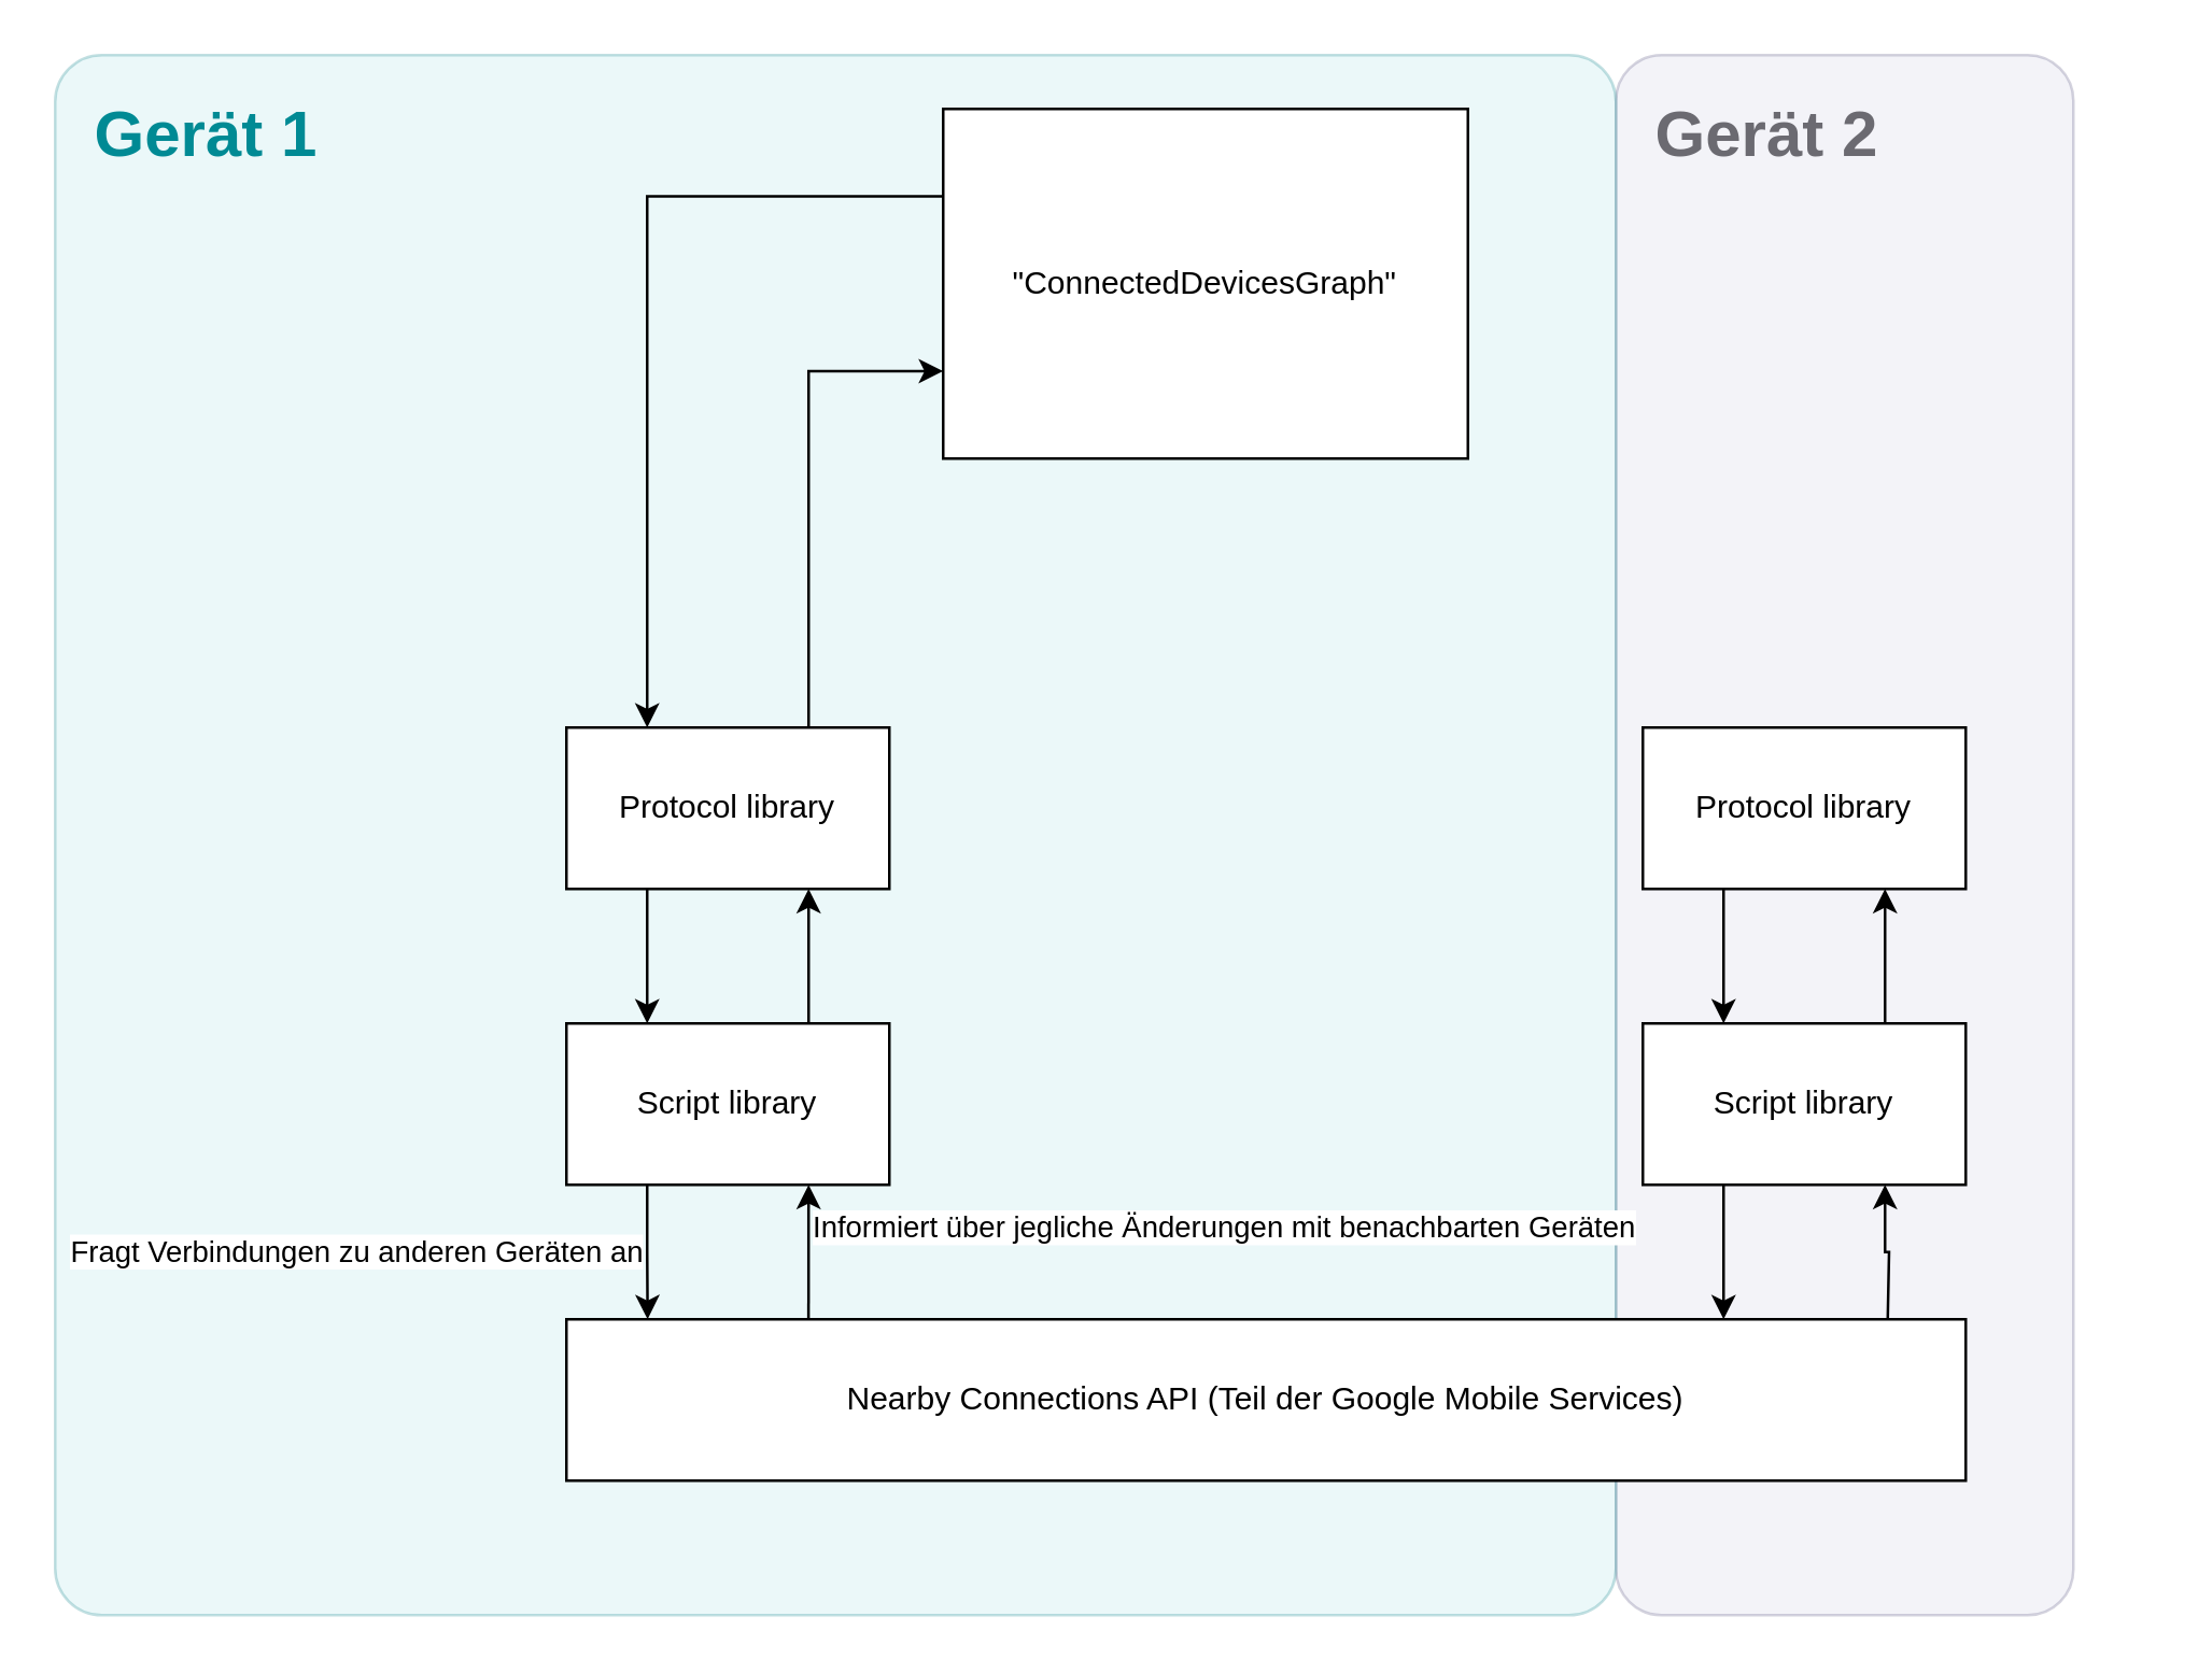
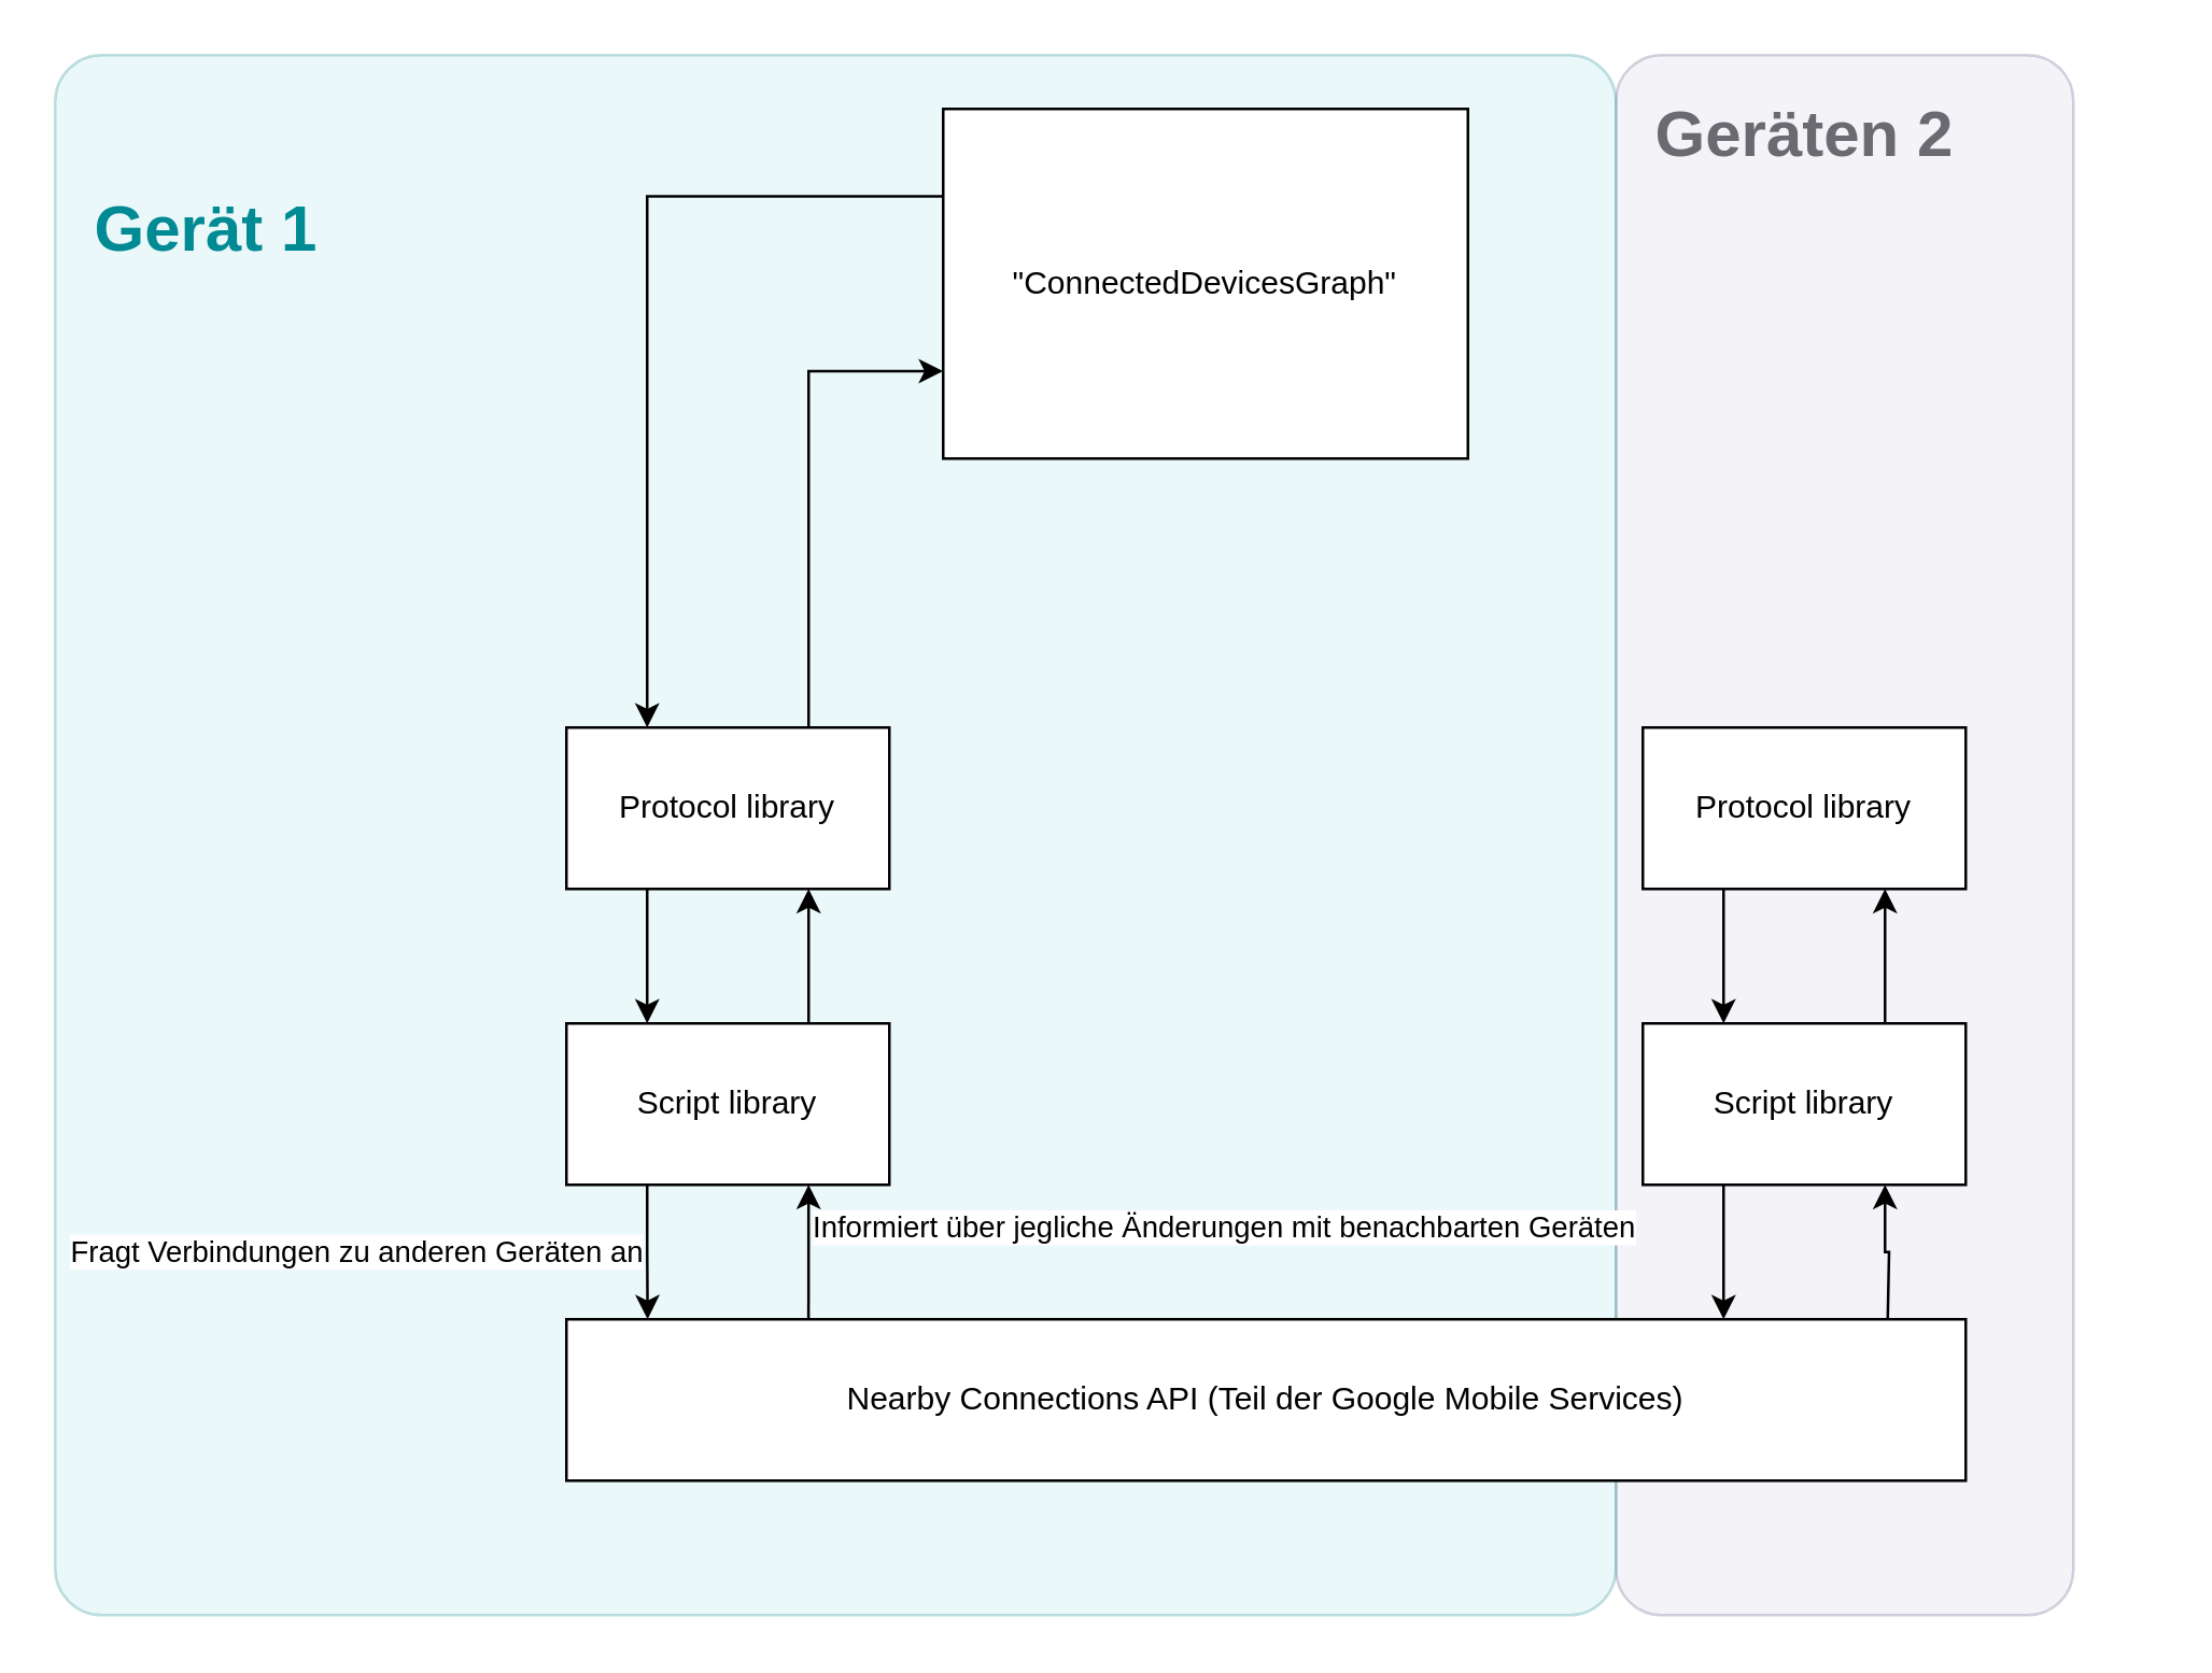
  <mxCell id="0" />
  <mxCell id="1" parent="0" />
  <mxCell id="2" value="" style="rounded=1;whiteSpace=wrap;html=1;fillColor=#d0cee2;opacity=25;strokeColor=#56517e;arcSize=10;" vertex="1" parent="1"><mxGeometry x="600" y="20" width="170" height="580" as="geometry" /></mxCell>
  <mxCell id="3" value="" style="rounded=1;whiteSpace=wrap;html=1;opacity=25;fillColor=#b0e3e6;strokeColor=#0e8088;gradientColor=none;glass=0;shadow=0;sketch=0;arcSize=3;" vertex="1" parent="1"><mxGeometry x="20" y="20" width="580" height="580" as="geometry" /></mxCell>
  <mxCell id="4" value="Nearby Connections API (Teil der Google Mobile Services)" style="rounded=0;whiteSpace=wrap;html=1;" vertex="1" parent="1"><mxGeometry x="210" y="490" width="520" height="60" as="geometry" /></mxCell>
  <mxCell id="5" value="Fragt Verbindungen zu anderen Geräten an" style="edgeStyle=orthogonalEdgeStyle;rounded=0;orthogonalLoop=1;jettySize=auto;html=1;exitX=0.25;exitY=1;exitDx=0;exitDy=0;entryX=0.058;entryY=0;entryDx=0;entryDy=0;entryPerimeter=0;labelPosition=left;verticalLabelPosition=middle;align=right;verticalAlign=middle;" edge="1" parent="1" source="8" target="4"><mxGeometry relative="1" as="geometry" /></mxCell>
  <mxCell id="6" value="Informiert über jegliche Änderungen mit benachbarten Geräten" style="edgeStyle=orthogonalEdgeStyle;rounded=0;orthogonalLoop=1;jettySize=auto;html=1;exitX=0.173;exitY=0;exitDx=0;exitDy=0;entryX=0.75;entryY=1;entryDx=0;entryDy=0;exitPerimeter=0;labelPosition=right;verticalLabelPosition=top;align=left;verticalAlign=bottom;" edge="1" parent="1" source="4" target="8"><mxGeometry relative="1" as="geometry" /></mxCell>
  <mxCell id="7" style="edgeStyle=orthogonalEdgeStyle;rounded=0;orthogonalLoop=1;jettySize=auto;html=1;exitX=0.75;exitY=0;exitDx=0;exitDy=0;entryX=0.75;entryY=1;entryDx=0;entryDy=0;" edge="1" parent="1" source="8" target="15"><mxGeometry relative="1" as="geometry" /></mxCell>
  <mxCell id="8" value="Script library" style="rounded=0;whiteSpace=wrap;html=1;" vertex="1" parent="1"><mxGeometry x="210" y="380" width="120" height="60" as="geometry" /></mxCell>
  <mxCell id="9" style="edgeStyle=orthogonalEdgeStyle;rounded=0;orthogonalLoop=1;jettySize=auto;html=1;exitX=0.25;exitY=1;exitDx=0;exitDy=0;" edge="1" parent="1" source="12"><mxGeometry relative="1" as="geometry"><mxPoint x="640" y="490" as="targetPoint" /></mxGeometry></mxCell>
  <mxCell id="10" style="edgeStyle=orthogonalEdgeStyle;rounded=0;orthogonalLoop=1;jettySize=auto;html=1;exitX=0.75;exitY=1;exitDx=0;exitDy=0;entryX=0.75;entryY=1;entryDx=0;entryDy=0;" edge="1" parent="1" target="12"><mxGeometry relative="1" as="geometry"><mxPoint x="701" y="490" as="sourcePoint" /></mxGeometry></mxCell>
  <mxCell id="11" style="edgeStyle=orthogonalEdgeStyle;rounded=0;orthogonalLoop=1;jettySize=auto;html=1;exitX=0.75;exitY=0;exitDx=0;exitDy=0;entryX=0.75;entryY=1;entryDx=0;entryDy=0;" edge="1" parent="1" source="12" target="17"><mxGeometry relative="1" as="geometry" /></mxCell>
  <mxCell id="12" value="Script library" style="rounded=0;whiteSpace=wrap;html=1;" vertex="1" parent="1"><mxGeometry x="610" y="380" width="120" height="60" as="geometry" /></mxCell>
  <mxCell id="13" style="edgeStyle=orthogonalEdgeStyle;rounded=0;orthogonalLoop=1;jettySize=auto;html=1;exitX=0.25;exitY=1;exitDx=0;exitDy=0;entryX=0.25;entryY=0;entryDx=0;entryDy=0;" edge="1" parent="1" source="15" target="8"><mxGeometry relative="1" as="geometry" /></mxCell>
  <mxCell id="14" style="edgeStyle=orthogonalEdgeStyle;rounded=0;orthogonalLoop=1;jettySize=auto;html=1;exitX=0.75;exitY=0;exitDx=0;exitDy=0;entryX=0;entryY=0.75;entryDx=0;entryDy=0;" edge="1" parent="1" source="15" target="19"><mxGeometry relative="1" as="geometry"><mxPoint x="300" y="140" as="targetPoint" /></mxGeometry></mxCell>
  <mxCell id="15" value="Protocol library" style="rounded=0;whiteSpace=wrap;html=1;" vertex="1" parent="1"><mxGeometry x="210" y="270" width="120" height="60" as="geometry" /></mxCell>
  <mxCell id="16" style="edgeStyle=orthogonalEdgeStyle;rounded=0;orthogonalLoop=1;jettySize=auto;html=1;exitX=0.25;exitY=1;exitDx=0;exitDy=0;entryX=0.25;entryY=0;entryDx=0;entryDy=0;" edge="1" parent="1" source="17" target="12"><mxGeometry relative="1" as="geometry" /></mxCell>
  <mxCell id="17" value="Protocol library" style="rounded=0;whiteSpace=wrap;html=1;" vertex="1" parent="1"><mxGeometry x="610" y="270" width="120" height="60" as="geometry" /></mxCell>
  <mxCell id="18" style="edgeStyle=orthogonalEdgeStyle;rounded=0;orthogonalLoop=1;jettySize=auto;html=1;exitX=0;exitY=0.25;exitDx=0;exitDy=0;entryX=0.25;entryY=0;entryDx=0;entryDy=0;" edge="1" parent="1" source="19" target="15"><mxGeometry relative="1" as="geometry"><mxPoint x="230" y="137.5" as="targetPoint" /></mxGeometry></mxCell>
  <mxCell id="19" value="&quot;ConnectedDevicesGraph&quot;" style="rounded=0;whiteSpace=wrap;html=1;" vertex="1" parent="1"><mxGeometry x="350" y="40" width="195" height="130" as="geometry" /></mxCell>
- <mxCell id="20" value="&lt;h1&gt;Gerät 1&lt;/h1&gt;" style="text;html=1;strokeColor=none;fillColor=none;spacing=5;spacingTop=-20;whiteSpace=wrap;overflow=hidden;rounded=0;shadow=0;glass=0;sketch=0;opacity=25;fontColor=#008A94;" vertex="1" parent="1"><mxGeometry x="30" y="30" width="190" height="120" as="geometry" /></mxCell>
- <mxCell id="21" value="&lt;h1&gt;Gerät 2&lt;/h1&gt;" style="text;html=1;strokeColor=none;fillColor=none;spacing=5;spacingTop=-20;whiteSpace=wrap;overflow=hidden;rounded=0;shadow=0;glass=0;sketch=0;fontColor=#6B6A71;opacity=25;" vertex="1" parent="1"><mxGeometry x="610" y="30" width="190" height="120" as="geometry" /></mxCell>
+ <mxCell id="20" value="&lt;h1&gt;Gerät 1&lt;/h1&gt;" style="text;html=1;strokeColor=none;fillColor=none;spacing=5;spacingTop=-20;whiteSpace=wrap;overflow=hidden;rounded=0;shadow=0;glass=0;sketch=0;opacity=25;fontColor=#008A94;" vertex="1" parent="1"><mxGeometry x="30" y="65" width="190" height="120" as="geometry" /></mxCell>
+ <mxCell id="21" value="&lt;h1&gt;Geräten 2&lt;/h1&gt;" style="text;html=1;strokeColor=none;fillColor=none;spacing=5;spacingTop=-20;whiteSpace=wrap;overflow=hidden;rounded=0;shadow=0;glass=0;sketch=0;fontColor=#6B6A71;opacity=25;" vertex="1" parent="1"><mxGeometry x="610" y="30" width="190" height="120" as="geometry" /></mxCell>
